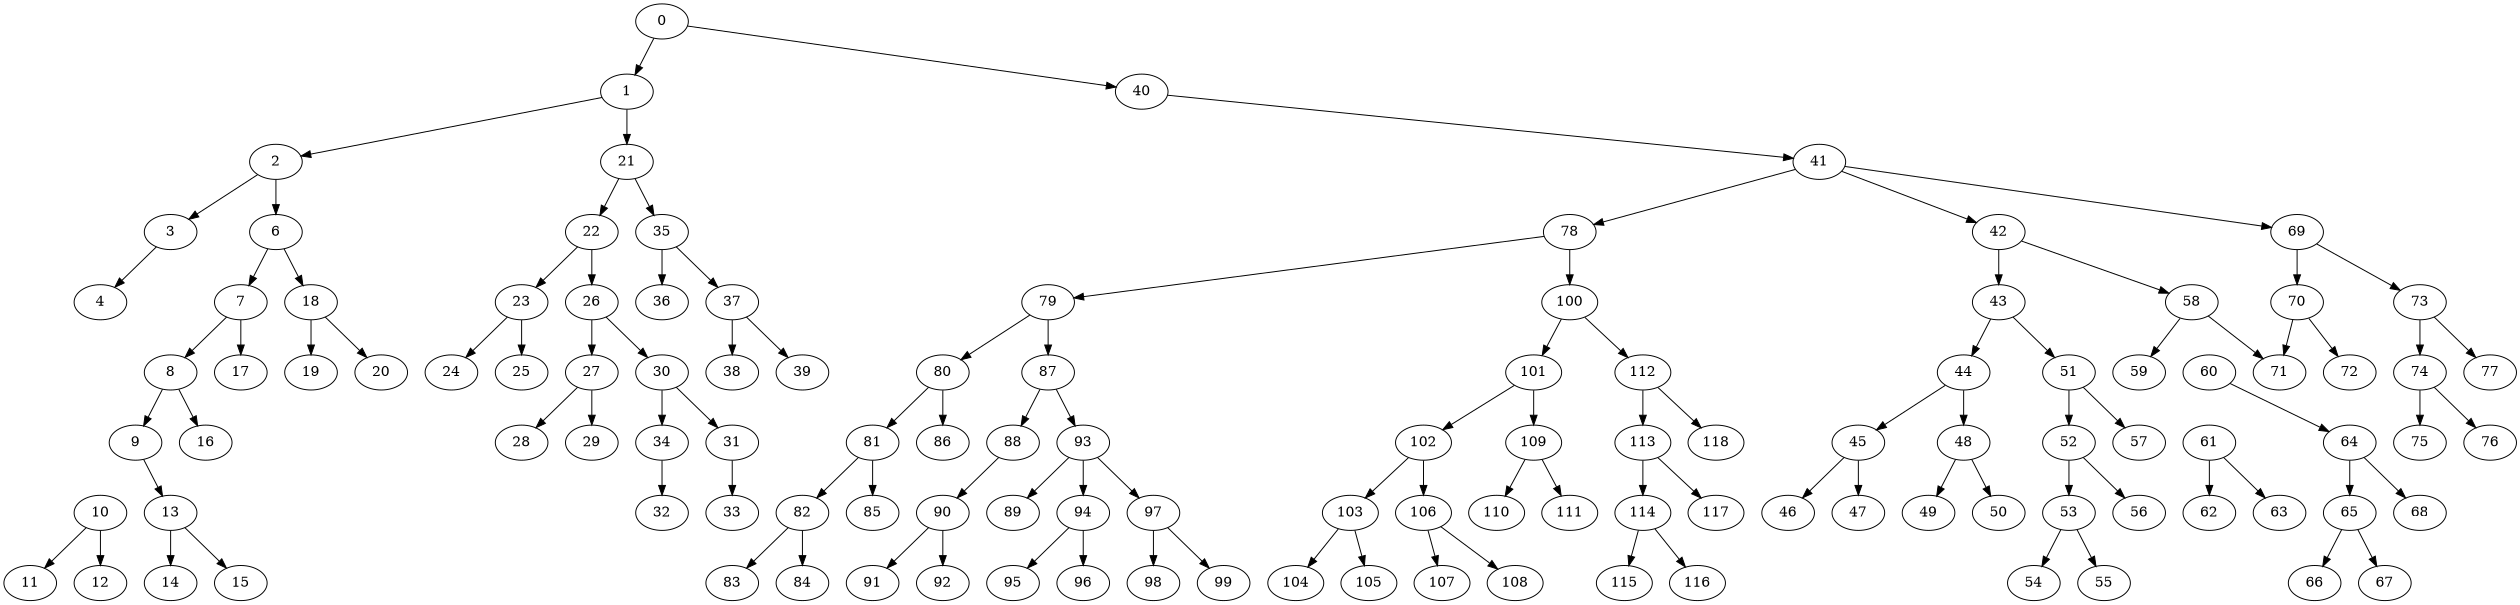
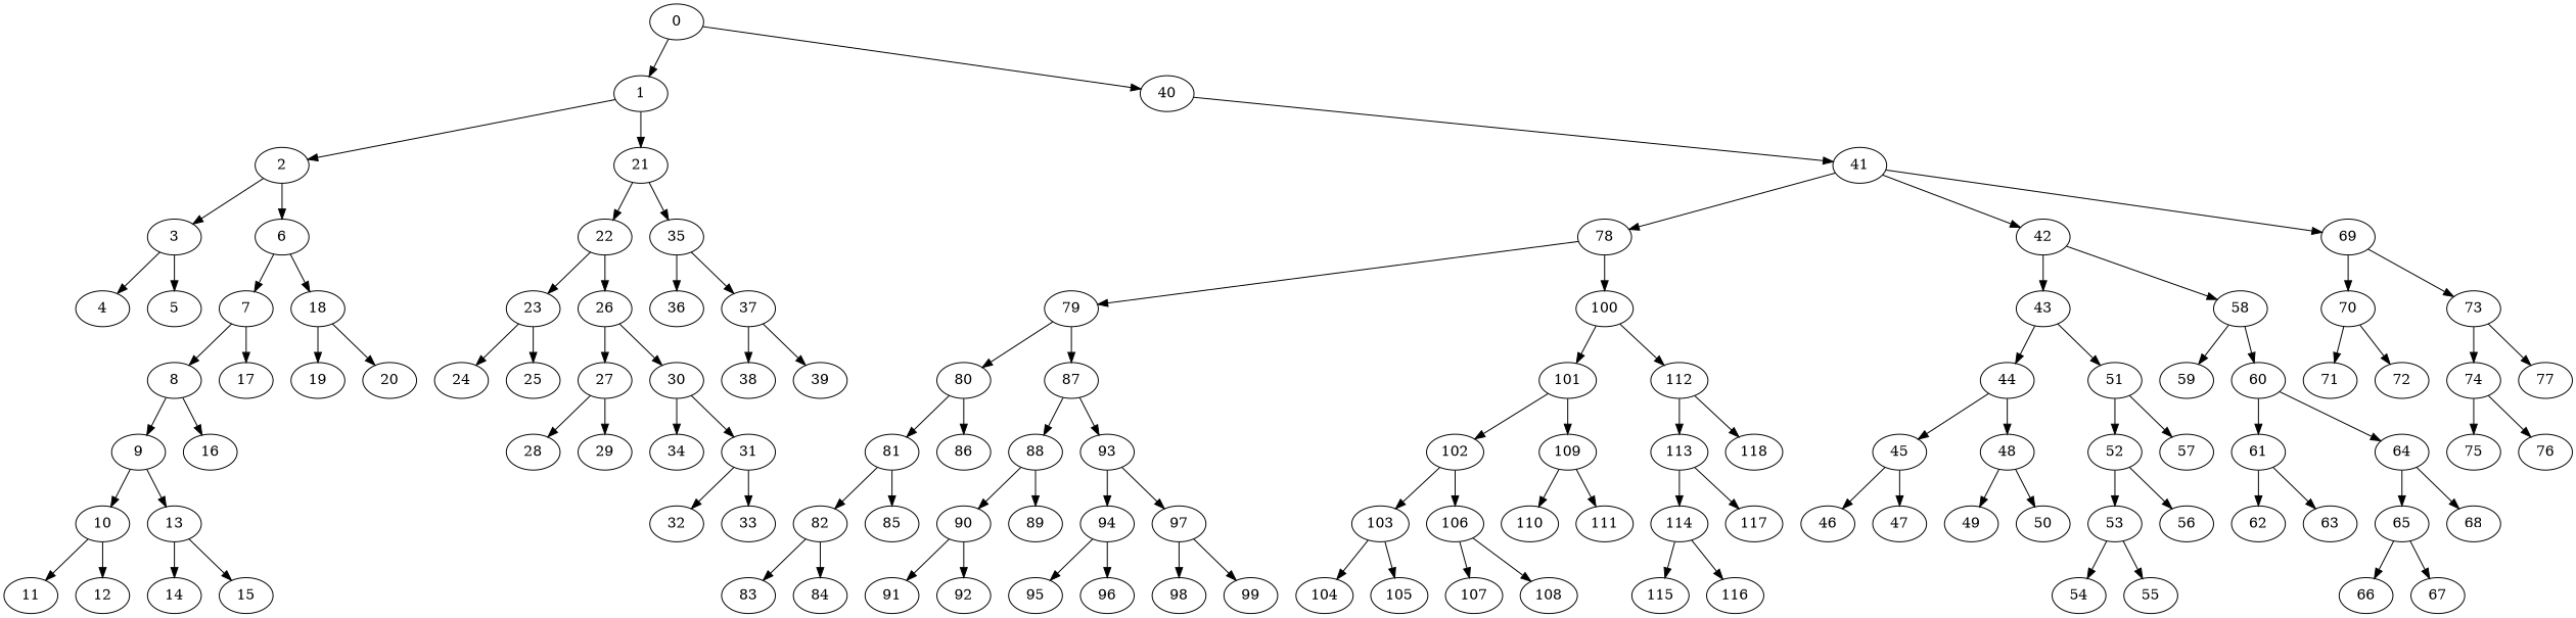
  digraph {
    0
    1
    40
    2
    21
    41
    3
    6
    22
    35
    4
+   5
    7
    18
    8
    17
    19
    20
    9
    16
    10
    13
    11
    12
    14
    15
    23
    26
    36
    37
    24
    25
    27
    30
    28
    29
    31
    34
    32
    33
    38
    39
    78
    42
    69
    79
    100
    43
    58
    70
    73
    44
    51
    59
    60
    45
    48
    52
    57
    46
    47
    49
    50
    53
    56
    54
    55
    61
    64
    62
    63
    65
    68
    66
    67
    71
    72
    74
    77
    75
    76
    80
    87
    101
    112
    81
    86
    88
    93
    82
    85
    83
    84
    89
    90
    94
    97
    91
    92
    95
    96
    98
    99
    102
    109
    113
    118
    103
    106
    110
    111
    104
    105
    107
    108
    114
    117
    115
    116
    0 -> 1
    0 -> 40
    1 -> 2
    1 -> 21
    40 -> 41
    2 -> 3
    2 -> 6
    21 -> 22
    21 -> 35
    41 -> 78
    41 -> 42
    41 -> 69
    3 -> 4
+   3 -> 5
    6 -> 7
    6 -> 18
    22 -> 23
    22 -> 26
    35 -> 36
    35 -> 37
    7 -> 8
    7 -> 17
    18 -> 19
    18 -> 20
    8 -> 9
    8 -> 16
+   9 -> 10
    9 -> 13
    10 -> 11
    10 -> 12
    13 -> 14
    13 -> 15
    23 -> 24
    23 -> 25
    26 -> 27
    26 -> 30
    37 -> 38
    37 -> 39
    27 -> 28
    27 -> 29
    30 -> 31
    30 -> 34
-   34 -> 32
+   31 -> 32
    31 -> 33
    78 -> 79
    78 -> 100
    42 -> 43
    42 -> 58
    69 -> 70
    69 -> 73
    79 -> 80
    79 -> 87
    100 -> 101
    100 -> 112
    43 -> 44
    43 -> 51
    58 -> 59
-   58 -> 71
+   58 -> 60
    70 -> 71
    70 -> 72
    73 -> 74
    73 -> 77
    44 -> 45
    44 -> 48
    51 -> 52
    51 -> 57
+   60 -> 61
    60 -> 64
    45 -> 46
    45 -> 47
    48 -> 49
    48 -> 50
    52 -> 53
    52 -> 56
    53 -> 54
    53 -> 55
    61 -> 62
    61 -> 63
    64 -> 65
    64 -> 68
    65 -> 66
    65 -> 67
    74 -> 75
    74 -> 76
    80 -> 81
    80 -> 86
    87 -> 88
    87 -> 93
    101 -> 102
    101 -> 109
    112 -> 113
    112 -> 118
    81 -> 82
    81 -> 85
-   93 -> 89
+   88 -> 89
    88 -> 90
    93 -> 94
    93 -> 97
    82 -> 83
    82 -> 84
    90 -> 91
    90 -> 92
    94 -> 95
    94 -> 96
    97 -> 98
    97 -> 99
    102 -> 103
    102 -> 106
    109 -> 110
    109 -> 111
    113 -> 114
    113 -> 117
    103 -> 104
    103 -> 105
    106 -> 107
    106 -> 108
    114 -> 115
    114 -> 116
  }
